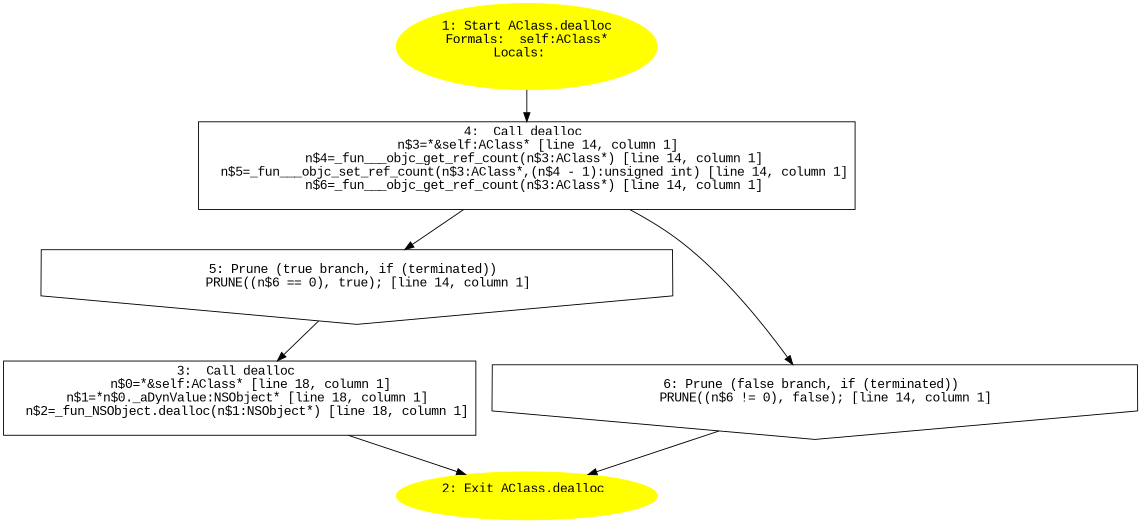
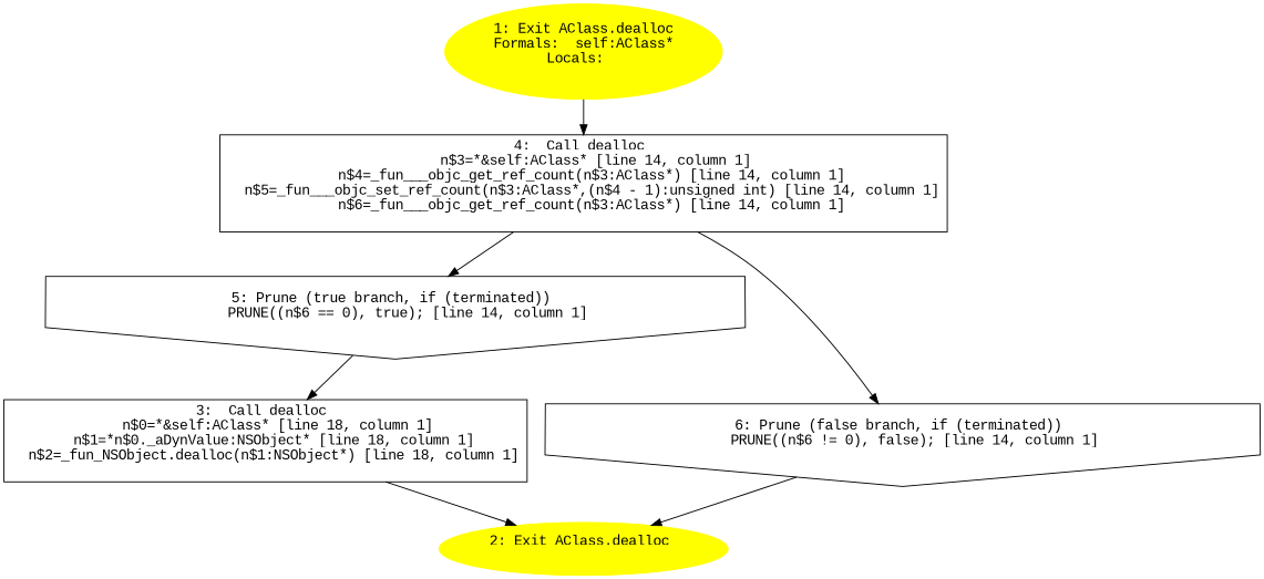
  digraph {
    fontname="Liberation Mono"
    node [fontname="Liberation Mono"]
    edge [fontname="Liberation Mono"]
-   n1 [color=yellow label="1: Start AClass.dealloc\nFormals:  self:AClass*\nLocals:  \n  " style=filled]
+   n1 [color=yellow label="1: Exit AClass.dealloc\nFormals:  self:AClass*\nLocals:  \n  " style=filled]
    n2 [label="4:  Call dealloc \n   n$3=*&self:AClass* [line 14, column 1]\n  n$4=_fun___objc_get_ref_count(n$3:AClass*) [line 14, column 1]\n  n$5=_fun___objc_set_ref_count(n$3:AClass*,(n$4 - 1):unsigned int) [line 14, column 1]\n  n$6=_fun___objc_get_ref_count(n$3:AClass*) [line 14, column 1]\n " shape=box]
    n3 [label="5: Prune (true branch, if (terminated)) \n   PRUNE((n$6 == 0), true); [line 14, column 1]\n " shape=invhouse]
    n4 [label="6: Prune (false branch, if (terminated)) \n   PRUNE((n$6 != 0), false); [line 14, column 1]\n " shape=invhouse]
    n5 [color=yellow label="2: Exit AClass.dealloc \n  " style=filled]
    n6 [label="3:  Call dealloc \n   n$0=*&self:AClass* [line 18, column 1]\n  n$1=*n$0._aDynValue:NSObject* [line 18, column 1]\n  n$2=_fun_NSObject.dealloc(n$1:NSObject*) [line 18, column 1]\n " shape=box]
    n1 -> n2
    n2 -> n3
    n2 -> n4
    n3 -> n6
    n4 -> n5
    n6 -> n5
  }
